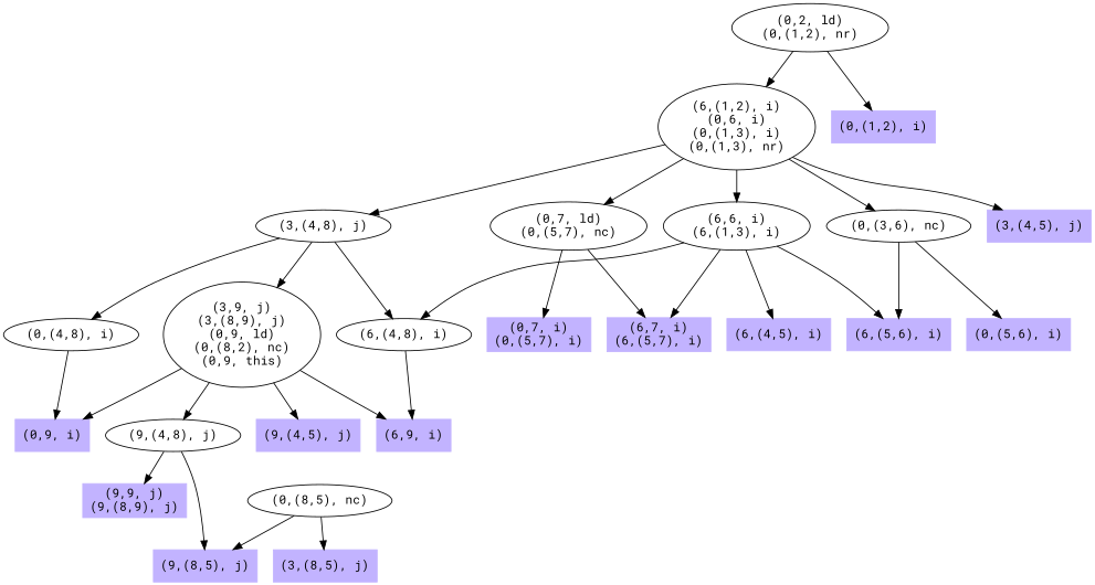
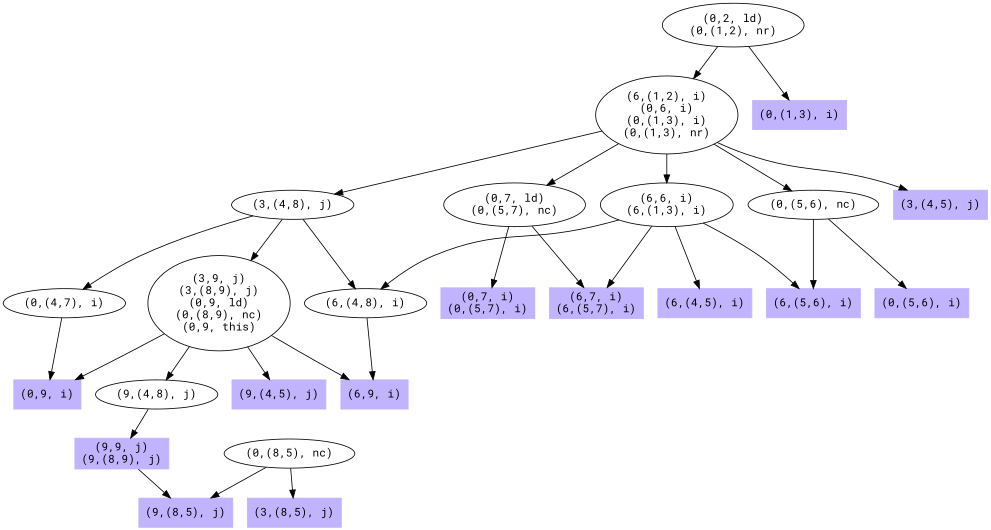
  digraph {
    fontname="Roboto Mono"
    node [color=".7 .3 1.0" fontname="Roboto Mono" shape=box style=filled]
    edge [fontname="Roboto Mono"]
    n1 [label="(0,9, i)"]
    n2 [label="(9,9, j)\n(9,(8,9), j)"]
    n3 [label="(9,(8,5), j)"]
    n4 [label="(9,(4,8), j)" color="" shape="" style=""]
    n5 [label="(9,(4,5), j)"]
    n6 [label="(6,9, i)"]
-   n7 [label="(3,9, j)\n(3,(8,9), j)\n(0,9, ld)\n(0,(8,2), nc)\n(0,9, this)" color="" shape="" style=""]
+   n7 [label="(3,9, j)\n(3,(8,9), j)\n(0,9, ld)\n(0,(8,9), nc)\n(0,9, this)" color="" shape="" style=""]
    n8 [label="(0,7, i)\n(0,(5,7), i)"]
    n9 [label="(6,7, i)\n(6,(5,7), i)"]
    n10 [label="(0,7, ld)\n(0,(5,7), nc)" color="" shape="" style=""]
    n11 [label="(0,(5,6), i)"]
    n12 [label="(6,(5,6), i)"]
-   n13 [label="(0,(3,6), nc)" color="" shape="" style=""]
+   n13 [label="(0,(5,6), nc)" color="" shape="" style=""]
    n14 [label="(3,(8,5), j)"]
    n15 [label="(0,(8,5), nc)" color="" shape="" style=""]
-   n16 [label="(0,(4,8), i)" color="" shape="" style=""]
+   n16 [label="(0,(4,7), i)" color="" shape="" style=""]
    n17 [label="(6,(4,8), i)" color="" shape="" style=""]
    n18 [label="(3,(4,8), j)" color="" shape="" style=""]
    n19 [label="(3,(4,5), j)"]
    n20 [label="(6,(4,5), i)"]
    n21 [label="(6,6, i)\n(6,(1,3), i)" color="" shape="" style=""]
    n22 [label="(6,(1,2), i)\n(0,6, i)\n(0,(1,3), i)\n(0,(1,3), nr)" color="" shape="" style=""]
-   n23 [label="(0,(1,2), i)"]
+   n23 [label="(0,(1,3), i)"]
    n24 [label="(0,2, ld)\n(0,(1,2), nr)" color="" shape="" style=""]
    n4 -> n2
-   n4 -> n3
+   n2 -> n3
    n7 -> n1
    n7 -> n4
    n7 -> n5
    n7 -> n6
    n10 -> n8
    n10 -> n9
    n13 -> n11
    n13 -> n12
    n15 -> n3
    n15 -> n14
    n16 -> n1
    n17 -> n6
    n18 -> n7
    n18 -> n16
    n18 -> n17
    n21 -> n9
    n21 -> n12
    n21 -> n17
    n21 -> n20
    n22 -> n10
    n22 -> n13
    n22 -> n18
    n22 -> n19
    n22 -> n21
    n24 -> n22
    n24 -> n23
  }
